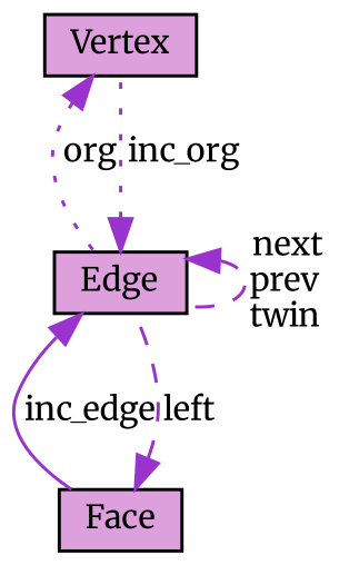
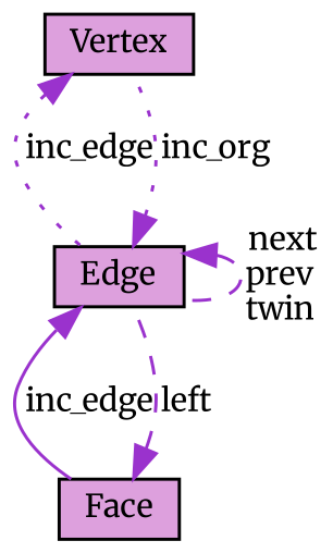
  digraph {
    fontname=Merriweather
    node [color=black fillcolor=plum fontname=Merriweather fontsize=10 shape=record style=filled]
    edge [color=darkorchid3 dir=back fontname=Merriweather fontsize=10 labelfontname=Helvetica labelfontsize=10 style=dotted]
    n1 [fontcolor=black height=0.2 label=Vertex width=0.4]
    n2 [height=0.2 label="Edge" width=0.4]
    n3 [height=0.2 label=Face width=0.4]
-   n1 -> n2 [label=" org"]
+   n1 -> n2 [label=" inc_edge"]
    n2 -> n1 [label=" inc_org"]
    n2 -> n2 [label=" next\nprev\ntwin" style=dashed]
    n2 -> n3 [label=" inc_edge" style=solid]
    n3 -> n2 [label=" left" style=dashed]
  }
